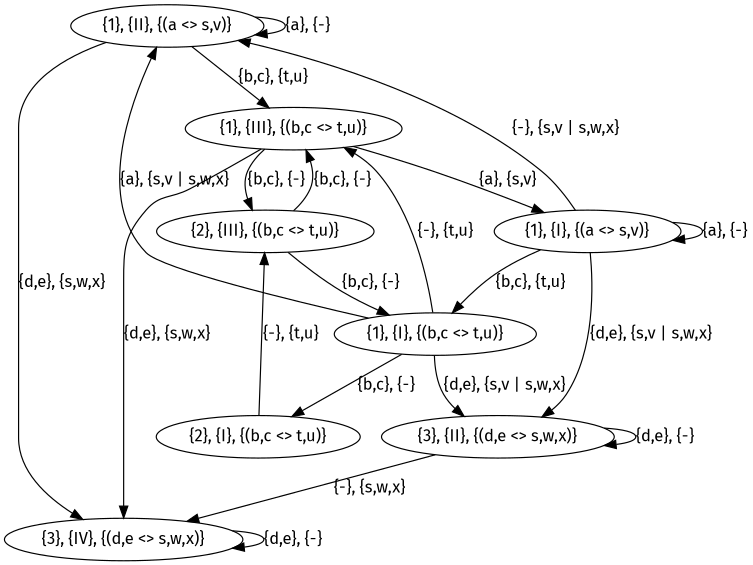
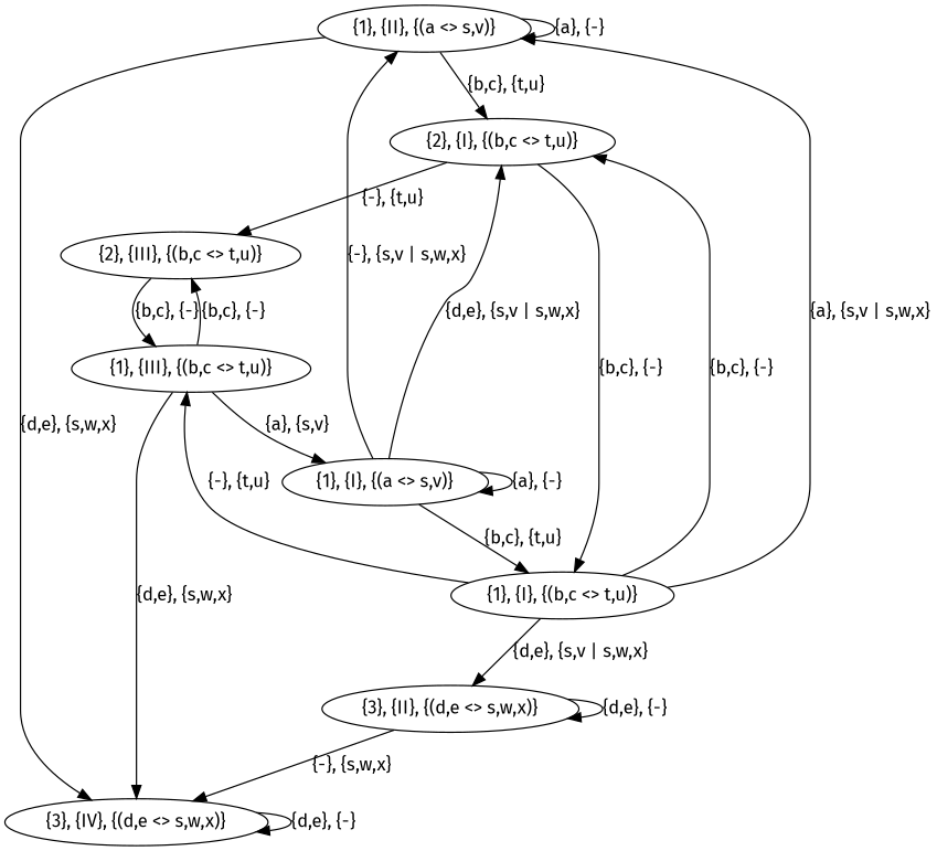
  digraph {
    fontname="Fira Sans"
    node [fontname="Fira Sans"]
    edge [fontname="Fira Sans" gp1="d,e" gp2="-"]
    "{1}, {II}, {(a <> s,v)}"
    "{3}, {IV}, {(d,e <> s,w,x)}" [role=end]
    "{2}, {I}, {(b,c <> t,u)}"
    "{2}, {III}, {(b,c <> t,u)}"
    "{1}, {III}, {(b,c <> t,u)}"
    "{3}, {II}, {(d,e <> s,w,x)}"
    "{1}, {I}, {(b,c <> t,u)}"
    "{1}, {I}, {(a <> s,v)}"
    "{1}, {II}, {(a <> s,v)}" -> "{1}, {II}, {(a <> s,v)}" [gp1=a label="{a}, {-}"]
    "{1}, {II}, {(a <> s,v)}" -> "{3}, {IV}, {(d,e <> s,w,x)}" [gp2="s,w,x" label="{d,e}, {s,w,x}"]
-   "{1}, {II}, {(a <> s,v)}" -> "{1}, {III}, {(b,c <> t,u)}" [gp1="b,c" gp2="t,u" label="{b,c}, {t,u}"]
+   "{1}, {II}, {(a <> s,v)}" -> "{2}, {I}, {(b,c <> t,u)}" [gp1="b,c" gp2="t,u" label="{b,c}, {t,u}"]
    "{3}, {IV}, {(d,e <> s,w,x)}" -> "{3}, {IV}, {(d,e <> s,w,x)}" [label="{d,e}, {-}"]
    "{2}, {I}, {(b,c <> t,u)}" -> "{2}, {III}, {(b,c <> t,u)}" [gp1="-" gp2="t,u" label="{-}, {t,u}"]
-   "{2}, {III}, {(b,c <> t,u)}" -> "{1}, {I}, {(b,c <> t,u)}" [gp1="b,c" label="{b,c}, {-}"]
+   "{2}, {I}, {(b,c <> t,u)}" -> "{1}, {I}, {(b,c <> t,u)}" [gp1="b,c" label="{b,c}, {-}"]
    "{2}, {III}, {(b,c <> t,u)}" -> "{1}, {III}, {(b,c <> t,u)}" [gp1="b,c" label="{b,c}, {-}"]
    "{1}, {III}, {(b,c <> t,u)}" -> "{3}, {IV}, {(d,e <> s,w,x)}" [gp2="s,w,x" label="{d,e}, {s,w,x}"]
    "{1}, {III}, {(b,c <> t,u)}" -> "{2}, {III}, {(b,c <> t,u)}" [gp1="b,c" label="{b,c}, {-}"]
    "{1}, {III}, {(b,c <> t,u)}" -> "{1}, {I}, {(a <> s,v)}" [gp1=a gp2="s,v" label="{a}, {s,v}"]
    "{3}, {II}, {(d,e <> s,w,x)}" -> "{3}, {IV}, {(d,e <> s,w,x)}" [gp1="-" gp2="s,w,x" label="{-}, {s,w,x}"]
    "{3}, {II}, {(d,e <> s,w,x)}" -> "{3}, {II}, {(d,e <> s,w,x)}" [label="{d,e}, {-}"]
    "{1}, {I}, {(b,c <> t,u)}" -> "{1}, {II}, {(a <> s,v)}" [gp1=a gp2="s,v | s,w,x" label="{a}, {s,v | s,w,x}"]
    "{1}, {I}, {(b,c <> t,u)}" -> "{2}, {I}, {(b,c <> t,u)}" [gp1="b,c" label="{b,c}, {-}"]
    "{1}, {I}, {(b,c <> t,u)}" -> "{1}, {III}, {(b,c <> t,u)}" [gp1="-" gp2="t,u" label="{-}, {t,u}"]
    "{1}, {I}, {(b,c <> t,u)}" -> "{3}, {II}, {(d,e <> s,w,x)}" [gp2="s,v | s,w,x" label="{d,e}, {s,v | s,w,x}"]
    "{1}, {I}, {(a <> s,v)}" -> "{1}, {II}, {(a <> s,v)}" [gp1="-" gp2="s,v | s,w,x" label="{-}, {s,v | s,w,x}"]
-   "{1}, {I}, {(a <> s,v)}" -> "{3}, {II}, {(d,e <> s,w,x)}" [gp2="s,v | s,w,x" label="{d,e}, {s,v | s,w,x}"]
+   "{1}, {I}, {(a <> s,v)}" -> "{2}, {I}, {(b,c <> t,u)}" [gp2="s,v | s,w,x" label="{d,e}, {s,v | s,w,x}"]
    "{1}, {I}, {(a <> s,v)}" -> "{1}, {I}, {(b,c <> t,u)}" [gp1="b,c" gp2="t,u" label="{b,c}, {t,u}"]
    "{1}, {I}, {(a <> s,v)}" -> "{1}, {I}, {(a <> s,v)}" [gp1=a label="{a}, {-}"]
  }
